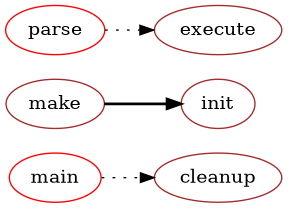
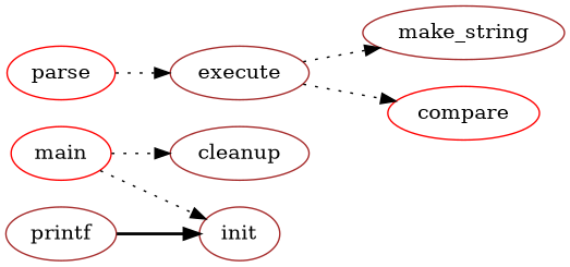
  digraph {
    rankdir=LR
    node [color=brown]
    edge [style=dotted]
    main [color=red]
    cleanup
    init
    parse [color=red]
    execute
-   printf [label=make]
+   printf
+   make_string
+   compare [color=red]
    main -> cleanup
+   main -> init
    parse -> execute
+   execute -> make_string
+   execute -> compare
    printf -> init [style=bold]
  }
